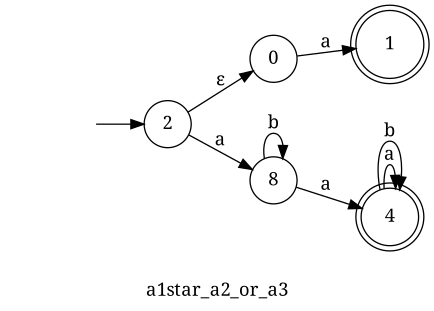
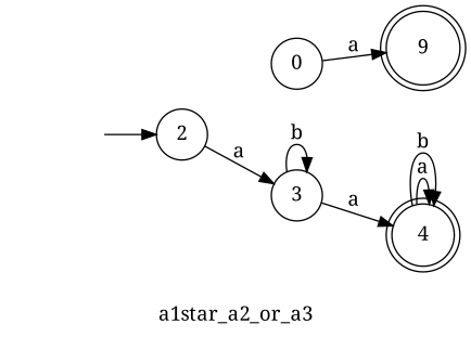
  digraph {
    fontname="Noto Serif"
    label=a1star_a2_or_a3
    rankdir=LR
    node [fontname="Noto Serif" shape=circle]
    edge [fontname="Noto Serif"]
-   1 [shape=doublecircle]
+   1 [shape=doublecircle label=9]
    4 [shape=doublecircle]
    __I__ [style=invis width=0]
    2
    0
-   3 [label=8]
+   3
    4 -> 4 [label=a]
    4 -> 4 [label=b]
    __I__ -> 2
-   2 -> 0 [label="ε"]
    2 -> 3 [label=a]
    0 -> 1 [label=a]
    3 -> 4 [label=a]
    3 -> 3 [label=b]
  }
